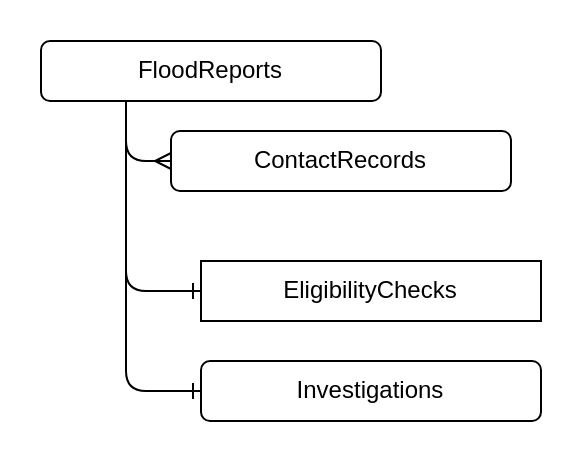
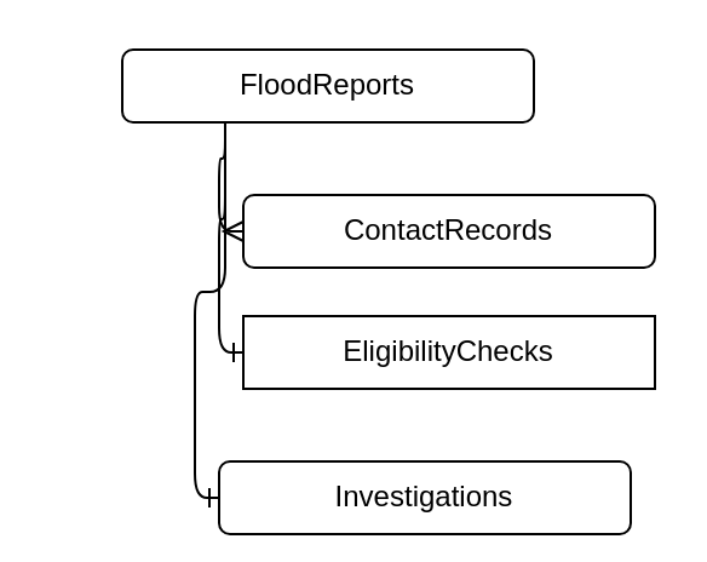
  <mxCell id="0" />
  <mxCell id="1" parent="0" />
- <mxCell id="2" value="ContactRecords" style="rounded=1;whiteSpace=wrap;html=1;" parent="1" vertex="1"><mxGeometry x="85" y="65" width="170" height="30" as="geometry" /></mxCell>
+ <mxCell id="2" value="ContactRecords" style="rounded=1;whiteSpace=wrap;html=1;" parent="1" vertex="1"><mxGeometry x="100" y="80" width="170" height="30" as="geometry" /></mxCell>
  <mxCell id="3" value="EligibilityChecks" style="whiteSpace=wrap;html=1;rounded=0;" parent="1" vertex="1"><mxGeometry x="100" y="130" width="170" height="30" as="geometry" /></mxCell>
- <mxCell id="4" value="FloodReports" style="rounded=1;whiteSpace=wrap;html=1;" parent="1" vertex="1"><mxGeometry x="20" y="20" width="170" height="30" as="geometry" /></mxCell>
- <mxCell id="5" value="Investigations" style="rounded=1;whiteSpace=wrap;html=1;" parent="1" vertex="1"><mxGeometry x="100" y="180" width="170" height="30" as="geometry" /></mxCell>
+ <mxCell id="4" value="FloodReports" style="rounded=1;whiteSpace=wrap;html=1;" parent="1" vertex="1"><mxGeometry x="50" y="20" width="170" height="30" as="geometry" /></mxCell>
+ <mxCell id="5" value="Investigations" style="rounded=1;whiteSpace=wrap;html=1;" parent="1" vertex="1"><mxGeometry x="90" y="190" width="170" height="30" as="geometry" /></mxCell>
  <mxCell id="6" value="" style="edgeStyle=orthogonalEdgeStyle;fontSize=12;html=1;endArrow=ERone;endFill=1;exitX=0.25;exitY=1;exitDx=0;exitDy=0;entryX=0;entryY=0.5;entryDx=0;entryDy=0;" parent="1" source="4" target="5" edge="1"><mxGeometry width="100" height="100" relative="1" as="geometry"><mxPoint x="370" y="380" as="sourcePoint" /><mxPoint x="470" y="280" as="targetPoint" /></mxGeometry></mxCell>
  <mxCell id="7" value="" style="edgeStyle=orthogonalEdgeStyle;fontSize=12;html=1;endArrow=ERone;endFill=1;exitX=0.25;exitY=1;exitDx=0;exitDy=0;entryX=0;entryY=0.5;entryDx=0;entryDy=0;" parent="1" source="4" target="3" edge="1"><mxGeometry width="100" height="100" relative="1" as="geometry"><mxPoint x="350" y="280" as="sourcePoint" /><mxPoint x="480" y="290" as="targetPoint" /></mxGeometry></mxCell>
  <mxCell id="8" value="" style="edgeStyle=orthogonalEdgeStyle;fontSize=12;html=1;endArrow=ERmany;exitX=0.25;exitY=1;exitDx=0;exitDy=0;entryX=0;entryY=0.5;entryDx=0;entryDy=0;" parent="1" source="4" target="2" edge="1"><mxGeometry width="100" height="100" relative="1" as="geometry"><mxPoint x="360" y="370" as="sourcePoint" /><mxPoint x="460" y="270" as="targetPoint" /></mxGeometry></mxCell>
